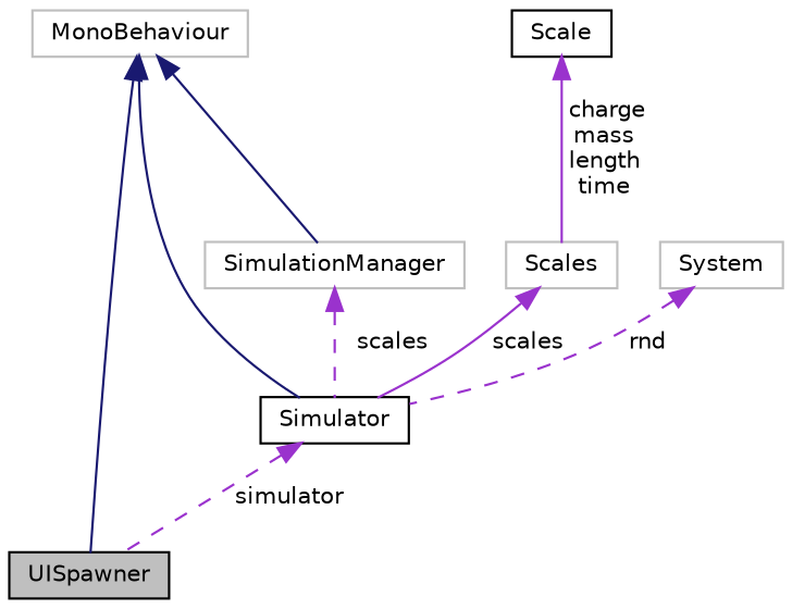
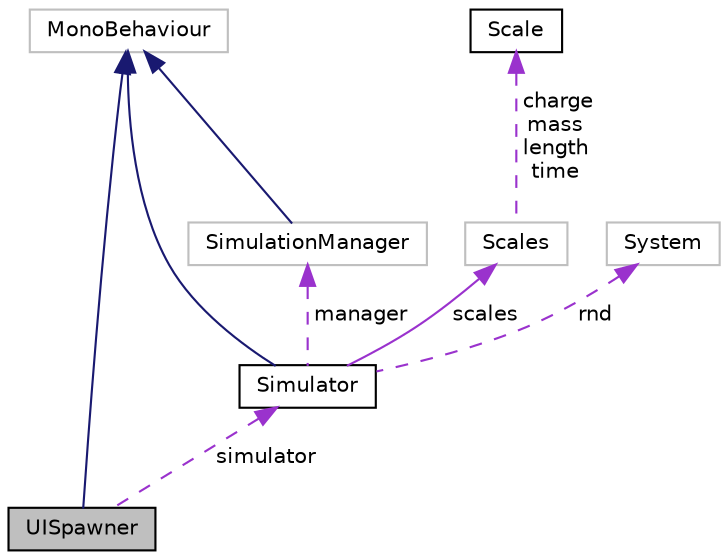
  digraph {
    node [color=grey75 fillcolor=white fontname=Helvetica fontsize=10 shape=record style=filled]
    edge [color=darkorchid3 dir=back fontname=Helvetica fontsize=10 labelfontname=Helvetica labelfontsize=10 style=solid]
    n1 [color=black fillcolor=grey75 fontcolor=black height=0.2 label=UISpawner width=0.4]
    n2 [height=0.2 label=MonoBehaviour width=0.4]
    n3 [color=black height=0.2 label=Simulator width=0.4]
    n4 [height=0.2 label=SimulationManager width=0.4]
    n5 [height=0.2 label=Scales width=0.4]
    n6 [color=black height=0.2 label=Scale width=0.4]
    n7 [height=0.2 label=System width=0.4]
    n2 -> n1 [color=midnightblue]
    n2 -> n3 [color=midnightblue]
    n2 -> n4 [color=midnightblue]
    n3 -> n1 [label=" simulator" style=dashed]
-   n4 -> n3 [label=" scales" style=dashed]
+   n4 -> n3 [label=" manager" style=dashed]
    n5 -> n3 [label=" scales"]
-   n6 -> n5 [label=" charge\nmass\nlength\ntime"]
+   n6 -> n5 [label=" charge\nmass\nlength\ntime" style=dashed]
    n7 -> n3 [label=" rnd" style=dashed]
  }
